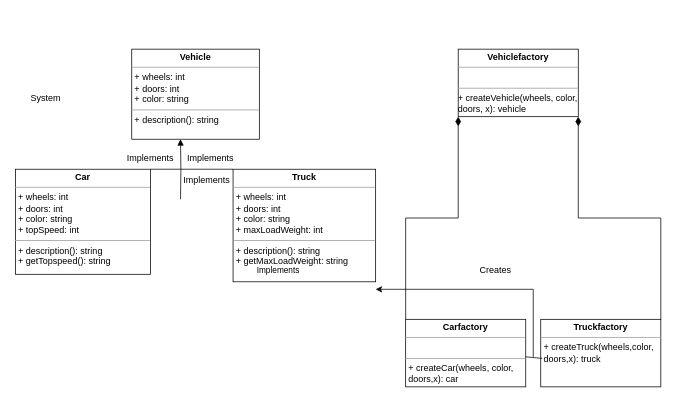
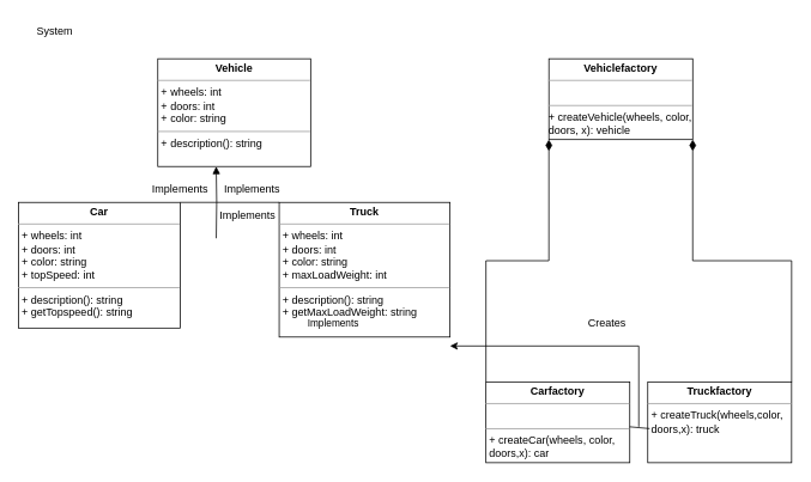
  <mxCell id="0" />
  <mxCell id="1" parent="0" />
  <mxCell id="2" value="&lt;p style=&quot;margin:0px;margin-top:4px;text-align:center;&quot;&gt;&lt;b&gt;Vehicle&lt;/b&gt;&lt;/p&gt;&lt;hr size=&quot;1&quot;&gt;&lt;p style=&quot;margin:0px;margin-left:4px;&quot;&gt;+ wheels: int&lt;/p&gt;&lt;p style=&quot;margin:0px;margin-left:4px;&quot;&gt;+ doors: int&lt;/p&gt;&lt;p style=&quot;margin:0px;margin-left:4px;&quot;&gt;&lt;span style=&quot;background-color: initial;&quot;&gt;+ color: string&lt;/span&gt;&lt;/p&gt;&lt;hr size=&quot;1&quot;&gt;&lt;p style=&quot;margin:0px;margin-left:4px;&quot;&gt;+ description(): string&lt;/p&gt;" style="verticalAlign=top;align=left;overflow=fill;fontSize=12;fontFamily=Helvetica;html=1;" parent="1" vertex="1"><mxGeometry x="175" y="65" width="170" height="120" as="geometry" /></mxCell>
  <mxCell id="3" value="&lt;p style=&quot;margin:0px;margin-top:4px;text-align:center;&quot;&gt;&lt;b&gt;Car&lt;/b&gt;&lt;/p&gt;&lt;hr size=&quot;1&quot;&gt;&lt;p style=&quot;margin:0px;margin-left:4px;&quot;&gt;+ wheels: int&lt;/p&gt;&lt;p style=&quot;margin:0px;margin-left:4px;&quot;&gt;+ doors: int&lt;/p&gt;&lt;p style=&quot;margin:0px;margin-left:4px;&quot;&gt;+ color: string&lt;/p&gt;&lt;p style=&quot;margin:0px;margin-left:4px;&quot;&gt;+ topSpeed: int&lt;/p&gt;&lt;hr size=&quot;1&quot;&gt;&lt;p style=&quot;margin:0px;margin-left:4px;&quot;&gt;+ description(): string&lt;/p&gt;&lt;p style=&quot;margin:0px;margin-left:4px;&quot;&gt;+ getTopspeed(): string&lt;/p&gt;&lt;p style=&quot;margin:0px;margin-left:4px;&quot;&gt;&lt;br&gt;&lt;/p&gt;" style="verticalAlign=top;align=left;overflow=fill;fontSize=12;fontFamily=Helvetica;html=1;" parent="1" vertex="1"><mxGeometry y="225" width="180" height="140" as="geometry" x="20" /></mxCell>
  <mxCell id="4" value="&lt;p style=&quot;margin:0px;margin-top:4px;text-align:center;&quot;&gt;&lt;b&gt;Truck&lt;/b&gt;&lt;/p&gt;&lt;hr size=&quot;1&quot;&gt;&lt;p style=&quot;margin:0px;margin-left:4px;&quot;&gt;+ wheels: int&lt;/p&gt;&lt;p style=&quot;margin:0px;margin-left:4px;&quot;&gt;+ doors: int&lt;/p&gt;&lt;p style=&quot;margin:0px;margin-left:4px;&quot;&gt;+ color: string&lt;/p&gt;&lt;p style=&quot;margin:0px;margin-left:4px;&quot;&gt;+ maxLoadWeight: int&lt;/p&gt;&lt;hr size=&quot;1&quot;&gt;&lt;p style=&quot;margin:0px;margin-left:4px;&quot;&gt;+ description(): string&lt;/p&gt;&lt;p style=&quot;margin:0px;margin-left:4px;&quot;&gt;+ getMaxLoadWeight: string&lt;/p&gt;" style="verticalAlign=top;align=left;overflow=fill;fontSize=12;fontFamily=Helvetica;html=1;" parent="1" vertex="1"><mxGeometry x="310" y="225" width="190" height="150" as="geometry" /></mxCell>
- <mxCell id="5" value="System" style="text;html=1;align=center;verticalAlign=middle;resizable=0;points=[];autosize=1;strokeColor=none;fillColor=none;" parent="1" vertex="1"><mxGeometry x="30" y="115" width="60" height="30" as="geometry" /></mxCell>
+ <mxCell id="5" value="System" style="text;html=1;align=center;verticalAlign=middle;resizable=0;points=[];autosize=1;strokeColor=none;fillColor=none;" parent="1" vertex="1"><mxGeometry x="30" y="20" width="60" height="30" as="geometry" /></mxCell>
  <mxCell id="6" value="Implements" style="endArrow=block;endFill=1;html=1;edgeStyle=orthogonalEdgeStyle;align=left;verticalAlign=top;rounded=0;entryX=0.382;entryY=1;entryDx=0;entryDy=0;entryPerimeter=0;" parent="1" target="2" edge="1"><mxGeometry x="-1" y="-128" relative="1" as="geometry"><mxPoint x="240" y="265" as="sourcePoint" /><mxPoint x="400" y="345" as="targetPoint" /><mxPoint x="-28" y="80" as="offset" /></mxGeometry></mxCell>
  <mxCell id="7" value="" style="endArrow=none;html=1;rounded=0;" parent="1" edge="1"><mxGeometry relative="1" as="geometry"><mxPoint x="200" y="225" as="sourcePoint" /><mxPoint x="310" y="225" as="targetPoint" /></mxGeometry></mxCell>
  <mxCell id="8" value="Implements&lt;br&gt;" style="text;html=1;strokeColor=none;fillColor=none;align=center;verticalAlign=middle;whiteSpace=wrap;rounded=0;" parent="1" vertex="1"><mxGeometry x="240" y="195" width="80" height="30" as="geometry" /></mxCell>
  <mxCell id="9" value="Implements&lt;br&gt;" style="text;html=1;strokeColor=none;fillColor=none;align=center;verticalAlign=middle;whiteSpace=wrap;rounded=0;" parent="1" vertex="1"><mxGeometry x="160" y="195" width="80" height="30" as="geometry" /></mxCell>
  <mxCell id="10" value="Implements&lt;br&gt;" style="text;html=1;strokeColor=none;fillColor=none;align=center;verticalAlign=middle;whiteSpace=wrap;rounded=0;" parent="1" vertex="1"><mxGeometry x="240" y="235" width="70" height="10" as="geometry" /></mxCell>
  <mxCell id="11" value="&lt;p style=&quot;margin:0px;margin-top:4px;text-align:center;&quot;&gt;&lt;b&gt;Truckfactory&lt;/b&gt;&lt;/p&gt;&lt;hr size=&quot;1&quot;&gt;&lt;p style=&quot;margin:0px;margin-left:4px;&quot;&gt;&lt;/p&gt;&lt;p style=&quot;margin:0px;margin-left:4px;&quot;&gt;+ createTruck(wheels,color,&lt;/p&gt;&lt;p style=&quot;margin:0px;margin-left:4px;&quot;&gt;doors,x): truck&lt;/p&gt;" style="verticalAlign=top;align=left;overflow=fill;fontSize=12;fontFamily=Helvetica;html=1;" parent="1" vertex="1"><mxGeometry x="720" y="425" width="160" height="90" as="geometry" /></mxCell>
  <mxCell id="12" value="&lt;p style=&quot;margin:0px;margin-top:4px;text-align:center;&quot;&gt;&lt;b&gt;Carfactory&lt;/b&gt;&lt;/p&gt;&lt;hr size=&quot;1&quot;&gt;&lt;p style=&quot;margin:0px;margin-left:4px;&quot;&gt;&lt;br&gt;&lt;/p&gt;&lt;hr size=&quot;1&quot;&gt;&lt;p style=&quot;margin:0px;margin-left:4px;&quot;&gt;+ createCar(wheels, color,&lt;/p&gt;&lt;p style=&quot;margin:0px;margin-left:4px;&quot;&gt;doors,x): car&lt;/p&gt;" style="verticalAlign=top;align=left;overflow=fill;fontSize=12;fontFamily=Helvetica;html=1;" parent="1" vertex="1"><mxGeometry x="540" y="425" width="160" height="90" as="geometry" /></mxCell>
  <mxCell id="13" value="" style="endArrow=classic;html=1;rounded=0;" parent="1" edge="1"><mxGeometry width="50" height="50" relative="1" as="geometry"><mxPoint x="710" y="385" as="sourcePoint" /><mxPoint x="500" y="385" as="targetPoint" /></mxGeometry></mxCell>
  <mxCell id="14" value="" style="endArrow=none;html=1;rounded=0;" parent="1" edge="1"><mxGeometry width="50" height="50" relative="1" as="geometry"><mxPoint x="710" y="385" as="sourcePoint" /><mxPoint x="710" y="475" as="targetPoint" /></mxGeometry></mxCell>
  <mxCell id="15" value="" style="endArrow=none;html=1;rounded=0;entryX=0.013;entryY=0.578;entryDx=0;entryDy=0;entryPerimeter=0;" parent="1" target="11" edge="1"><mxGeometry width="50" height="50" relative="1" as="geometry"><mxPoint x="700" y="475" as="sourcePoint" /><mxPoint x="380" y="335" as="targetPoint" /></mxGeometry></mxCell>
- <mxCell id="16" value="Creates" style="text;html=1;strokeColor=none;fillColor=none;align=center;verticalAlign=middle;whiteSpace=wrap;rounded=0;" parent="1" vertex="1"><mxGeometry x="630" y="345" width="60" height="30" as="geometry" /></mxCell>
+ <mxCell id="16" value="Creates" style="text;html=1;strokeColor=none;fillColor=none;align=center;verticalAlign=middle;whiteSpace=wrap;rounded=0;" parent="1" vertex="1"><mxGeometry x="645" y="345" width="60" height="30" as="geometry" /></mxCell>
  <mxCell id="17" value="&lt;p style=&quot;margin:0px;margin-top:4px;text-align:center;&quot;&gt;&lt;b&gt;Vehiclefactory&lt;/b&gt;&lt;/p&gt;&lt;hr size=&quot;1&quot;&gt;&lt;p style=&quot;margin:0px;margin-left:4px;&quot;&gt;&lt;br&gt;&lt;/p&gt;&lt;hr size=&quot;1&quot;&gt;+ createVehicle(wheels, color,&lt;br&gt;doors, x): vehicle&lt;br&gt;&lt;p style=&quot;margin:0px;margin-left:4px;&quot;&gt;&lt;br&gt;&lt;/p&gt;" style="verticalAlign=top;align=left;overflow=fill;fontSize=12;fontFamily=Helvetica;html=1;" parent="1" vertex="1"><mxGeometry x="610" y="65" width="160" height="90" as="geometry" /></mxCell>
  <mxCell id="18" value="" style="html=1;endArrow=diamondThin;endFill=1;edgeStyle=elbowEdgeStyle;elbow=vertical;endSize=10;rounded=0;exitX=0;exitY=0;exitDx=0;exitDy=0;entryX=0;entryY=1;entryDx=0;entryDy=0;" parent="1" source="12" target="17" edge="1"><mxGeometry width="160" relative="1" as="geometry"><mxPoint x="530" y="425" as="sourcePoint" /><mxPoint x="690" y="425" as="targetPoint" /></mxGeometry></mxCell>
  <mxCell id="19" value="" style="html=1;endArrow=diamondThin;endFill=1;edgeStyle=elbowEdgeStyle;elbow=vertical;endSize=10;rounded=0;entryX=1;entryY=1;entryDx=0;entryDy=0;" parent="1" target="17" edge="1"><mxGeometry width="160" relative="1" as="geometry"><mxPoint x="880" y="425" as="sourcePoint" /><mxPoint x="1040" y="425" as="targetPoint" /></mxGeometry></mxCell>
